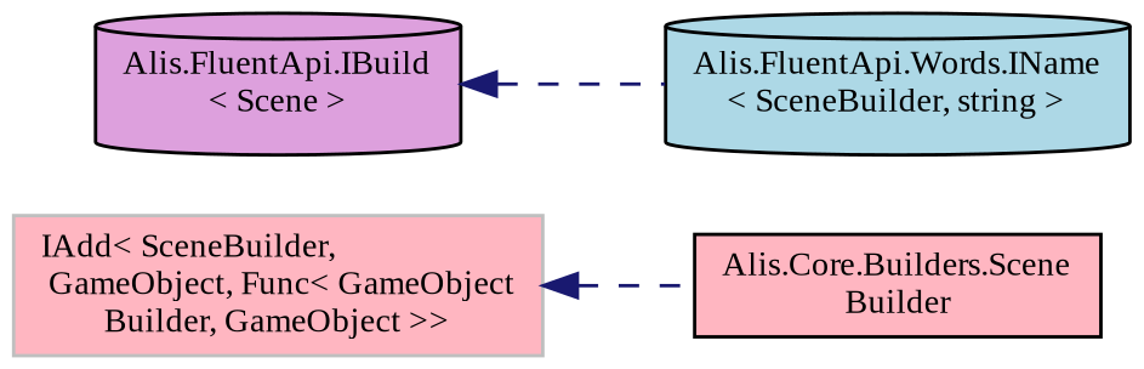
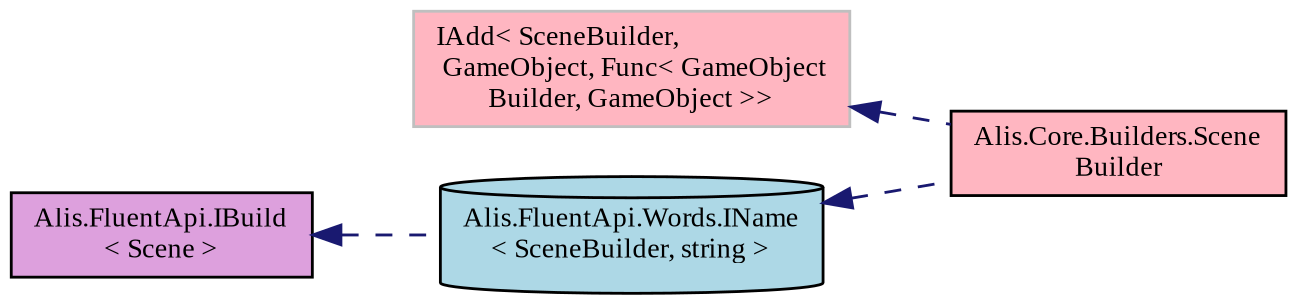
  digraph {
    fontname="Liberation Serif"
    rankdir=LR
    node [color=black fillcolor=lightpink fontname="Liberation Serif" fontsize=10 shape=box style=filled]
    edge [color=midnightblue dir=back fontname="Liberation Serif" fontsize=10 labelfontname=Helvetica labelfontsize=10 style=dashed]
    n1 [color=grey75 height=0.2 label="IAdd\< SceneBuilder,\l GameObject, Func\< GameObject\lBuilder, GameObject \>\>" width=0.4]
    n2 [height=0.2 label="Alis.Core.Builders.Scene\lBuilder" width=0.4]
-   n3 [fillcolor=plum height=0.2 label="Alis.FluentApi.IBuild\l\< Scene \>" shape=cylinder width=0.4]
+   n3 [fillcolor=plum height=0.2 label="Alis.FluentApi.IBuild\l\< Scene \>" width=0.4]
    n4 [fillcolor=lightblue height=0.2 label="Alis.FluentApi.Words.IName\l\< SceneBuilder, string \>" shape=cylinder width=0.4]
    n1 -> n2
    n3 -> n4
+   n4 -> n2
  }
